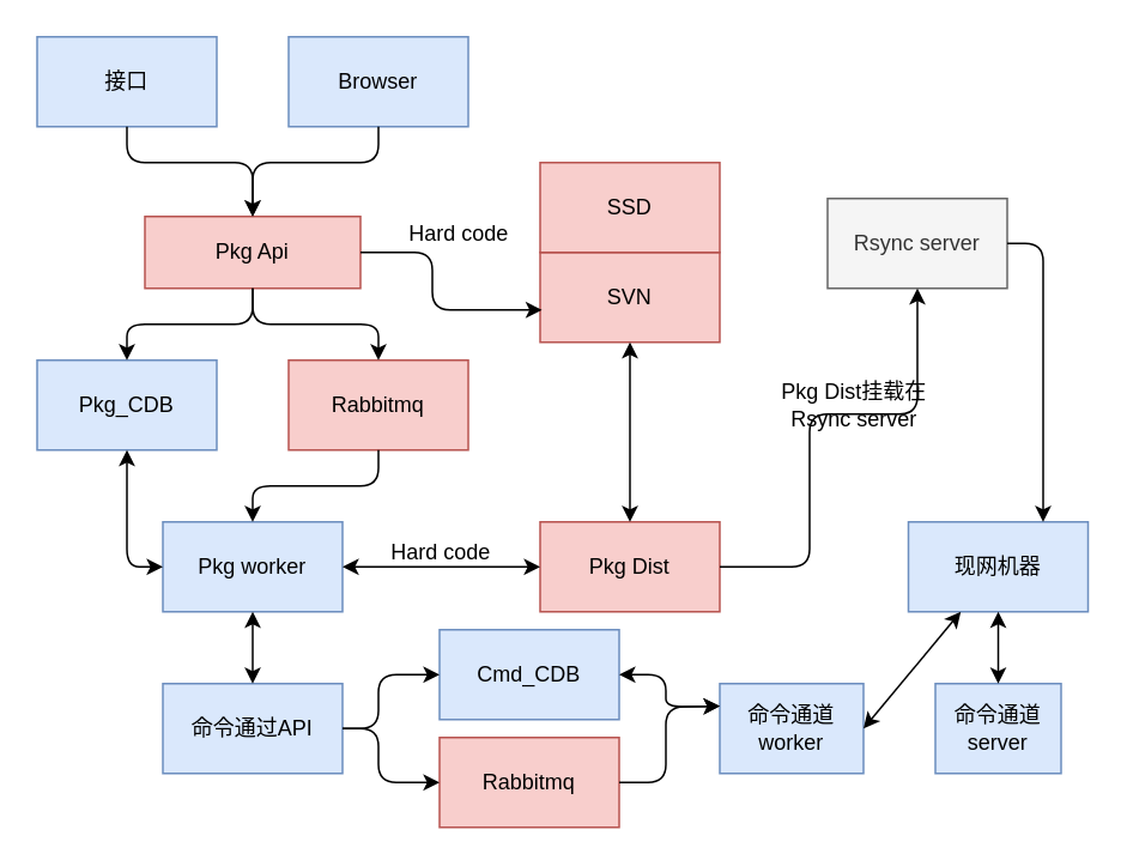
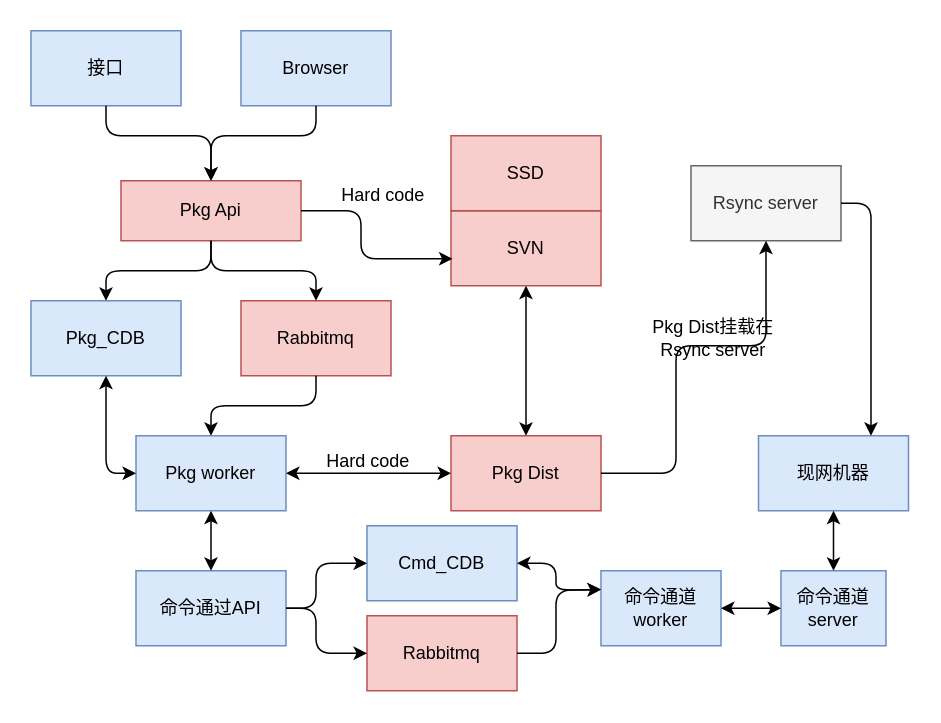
  <mxCell id="0" />
  <mxCell id="1" parent="0" />
  <mxCell id="2" value="接口" style="rounded=0;whiteSpace=wrap;html=1;fillColor=#dae8fc;strokeColor=#6c8ebf;" vertex="1" parent="1"><mxGeometry x="20" y="20" width="100" height="50" as="geometry" /></mxCell>
  <mxCell id="3" value="Browser" style="rounded=0;whiteSpace=wrap;html=1;fillColor=#dae8fc;strokeColor=#6c8ebf;" vertex="1" parent="1"><mxGeometry x="160" y="20" width="100" height="50" as="geometry" /></mxCell>
  <mxCell id="4" value="Pkg Api" style="rounded=0;whiteSpace=wrap;html=1;fillColor=#f8cecc;strokeColor=#b85450;" vertex="1" parent="1"><mxGeometry x="80" y="120" width="120" height="40" as="geometry" /></mxCell>
  <mxCell id="5" value="Pkg_CDB" style="rounded=0;whiteSpace=wrap;html=1;fillColor=#dae8fc;strokeColor=#6c8ebf;" vertex="1" parent="1"><mxGeometry x="20" y="200" width="100" height="50" as="geometry" /></mxCell>
  <mxCell id="6" value="Rabbitmq" style="rounded=0;whiteSpace=wrap;html=1;fillColor=#f8cecc;strokeColor=#b85450;" vertex="1" parent="1"><mxGeometry x="160" y="200" width="100" height="50" as="geometry" /></mxCell>
  <mxCell id="7" value="Pkg worker" style="rounded=0;whiteSpace=wrap;html=1;fillColor=#dae8fc;strokeColor=#6c8ebf;" vertex="1" parent="1"><mxGeometry x="90" y="290" width="100" height="50" as="geometry" /></mxCell>
  <mxCell id="8" value="SVN" style="rounded=0;whiteSpace=wrap;html=1;fillColor=#f8cecc;strokeColor=#b85450;" vertex="1" parent="1"><mxGeometry x="300" y="140" width="100" height="50" as="geometry" /></mxCell>
  <mxCell id="9" value="SSD" style="rounded=0;whiteSpace=wrap;html=1;fillColor=#f8cecc;strokeColor=#b85450;" vertex="1" parent="1"><mxGeometry x="300" y="90" width="100" height="50" as="geometry" /></mxCell>
  <mxCell id="10" value="Pkg Dist" style="rounded=0;whiteSpace=wrap;html=1;fillColor=#f8cecc;strokeColor=#b85450;" vertex="1" parent="1"><mxGeometry x="300" y="290" width="100" height="50" as="geometry" /></mxCell>
  <mxCell id="11" value="Cmd_CDB" style="rounded=0;whiteSpace=wrap;html=1;fillColor=#dae8fc;strokeColor=#6c8ebf;" vertex="1" parent="1"><mxGeometry x="244" y="350" width="100" height="50" as="geometry" /></mxCell>
  <mxCell id="12" value="命令通过API" style="rounded=0;whiteSpace=wrap;html=1;fillColor=#dae8fc;strokeColor=#6c8ebf;" vertex="1" parent="1"><mxGeometry x="90" y="380" width="100" height="50" as="geometry" /></mxCell>
  <mxCell id="13" value="Rabbitmq" style="rounded=0;whiteSpace=wrap;html=1;fillColor=#f8cecc;strokeColor=#b85450;" vertex="1" parent="1"><mxGeometry x="244" y="410" width="100" height="50" as="geometry" /></mxCell>
  <mxCell id="14" value="命令通道worker" style="rounded=0;whiteSpace=wrap;html=1;fillColor=#dae8fc;strokeColor=#6c8ebf;" vertex="1" parent="1"><mxGeometry x="400" y="380" width="80" height="50" as="geometry" /></mxCell>
  <mxCell id="15" value="命令通道server" style="rounded=0;whiteSpace=wrap;html=1;fillColor=#dae8fc;strokeColor=#6c8ebf;" vertex="1" parent="1"><mxGeometry x="520" y="380" width="70" height="50" as="geometry" /></mxCell>
  <mxCell id="16" value="现网机器" style="rounded=0;whiteSpace=wrap;html=1;fillColor=#dae8fc;strokeColor=#6c8ebf;" vertex="1" parent="1"><mxGeometry x="505" y="290" width="100" height="50" as="geometry" /></mxCell>
  <mxCell id="17" value="Rsync server" style="rounded=0;whiteSpace=wrap;html=1;fillColor=#f5f5f5;strokeColor=#666666;fontColor=#333333;" vertex="1" parent="1"><mxGeometry x="460" y="110" width="100" height="50" as="geometry" /></mxCell>
  <mxCell id="18" value="" style="endArrow=classic;html=1;exitX=0.5;exitY=1;exitDx=0;exitDy=0;entryX=0.5;entryY=0;entryDx=0;entryDy=0;" edge="1" parent="1" source="2" target="4"><mxGeometry width="50" height="50" relative="1" as="geometry"><mxPoint x="300" y="280" as="sourcePoint" /><mxPoint x="350" y="230" as="targetPoint" /><Array as="points"><mxPoint x="70" y="90" /><mxPoint x="140" y="90" /></Array></mxGeometry></mxCell>
  <mxCell id="19" value="" style="endArrow=classic;html=1;exitX=0.5;exitY=1;exitDx=0;exitDy=0;" edge="1" parent="1" source="3"><mxGeometry width="50" height="50" relative="1" as="geometry"><mxPoint x="80" y="80" as="sourcePoint" /><mxPoint x="140" y="120" as="targetPoint" /><Array as="points"><mxPoint x="210" y="90" /><mxPoint x="140" y="90" /></Array></mxGeometry></mxCell>
  <mxCell id="20" value="" style="endArrow=classic;html=1;entryX=0.5;entryY=0;entryDx=0;entryDy=0;exitX=0.5;exitY=1;exitDx=0;exitDy=0;" edge="1" parent="1" source="4" target="6"><mxGeometry width="50" height="50" relative="1" as="geometry"><mxPoint x="300" y="280" as="sourcePoint" /><mxPoint x="350" y="230" as="targetPoint" /><Array as="points"><mxPoint x="140" y="180" /><mxPoint x="210" y="180" /></Array></mxGeometry></mxCell>
  <mxCell id="21" value="" style="endArrow=classic;html=1;exitX=0.5;exitY=1;exitDx=0;exitDy=0;entryX=0.5;entryY=0;entryDx=0;entryDy=0;" edge="1" parent="1" source="4" target="5"><mxGeometry width="50" height="50" relative="1" as="geometry"><mxPoint x="150" y="170" as="sourcePoint" /><mxPoint x="220" y="210" as="targetPoint" /><Array as="points"><mxPoint x="140" y="180" /><mxPoint x="70" y="180" /></Array></mxGeometry></mxCell>
  <mxCell id="22" value="" style="endArrow=classic;startArrow=classic;html=1;entryX=0.5;entryY=1;entryDx=0;entryDy=0;exitX=0;exitY=0.5;exitDx=0;exitDy=0;" edge="1" parent="1" source="7" target="5"><mxGeometry width="50" height="50" relative="1" as="geometry"><mxPoint x="40" y="310" as="sourcePoint" /><mxPoint x="90" y="260" as="targetPoint" /><Array as="points"><mxPoint x="70" y="315" /></Array></mxGeometry></mxCell>
  <mxCell id="23" value="" style="endArrow=classic;html=1;exitX=0.5;exitY=1;exitDx=0;exitDy=0;entryX=0.5;entryY=0;entryDx=0;entryDy=0;" edge="1" parent="1" source="6" target="7"><mxGeometry width="50" height="50" relative="1" as="geometry"><mxPoint x="210" y="330" as="sourcePoint" /><mxPoint x="260" y="280" as="targetPoint" /><Array as="points"><mxPoint x="210" y="270" /><mxPoint x="140" y="270" /></Array></mxGeometry></mxCell>
  <mxCell id="24" value="" style="endArrow=classic;startArrow=classic;html=1;entryX=0;entryY=0.5;entryDx=0;entryDy=0;exitX=1;exitY=0.5;exitDx=0;exitDy=0;" edge="1" parent="1" source="7" target="10"><mxGeometry width="50" height="50" relative="1" as="geometry"><mxPoint x="220" y="350" as="sourcePoint" /><mxPoint x="270" y="300" as="targetPoint" /></mxGeometry></mxCell>
  <mxCell id="25" value="" style="endArrow=classic;startArrow=classic;html=1;entryX=0.5;entryY=0;entryDx=0;entryDy=0;exitX=0.5;exitY=1;exitDx=0;exitDy=0;" edge="1" parent="1" source="7" target="12"><mxGeometry width="50" height="50" relative="1" as="geometry"><mxPoint x="300" y="280" as="sourcePoint" /><mxPoint x="350" y="230" as="targetPoint" /></mxGeometry></mxCell>
  <mxCell id="26" value="" style="endArrow=classic;html=1;exitX=1;exitY=0.5;exitDx=0;exitDy=0;entryX=0;entryY=0.5;entryDx=0;entryDy=0;" edge="1" parent="1" source="12" target="11"><mxGeometry width="50" height="50" relative="1" as="geometry"><mxPoint x="320" y="280" as="sourcePoint" /><mxPoint x="370" y="230" as="targetPoint" /><Array as="points"><mxPoint x="210" y="405" /><mxPoint x="210" y="375" /></Array></mxGeometry></mxCell>
  <mxCell id="27" value="" style="endArrow=classic;html=1;exitX=1;exitY=0.5;exitDx=0;exitDy=0;entryX=0;entryY=0.5;entryDx=0;entryDy=0;" edge="1" parent="1" source="12" target="13"><mxGeometry width="50" height="50" relative="1" as="geometry"><mxPoint x="200" y="415" as="sourcePoint" /><mxPoint x="254" y="385" as="targetPoint" /><Array as="points"><mxPoint x="210" y="405" /><mxPoint x="210" y="435" /></Array></mxGeometry></mxCell>
  <mxCell id="28" value="" style="endArrow=classic;html=1;exitX=1;exitY=0.5;exitDx=0;exitDy=0;entryX=0;entryY=0.25;entryDx=0;entryDy=0;" edge="1" parent="1" source="13" target="14"><mxGeometry width="50" height="50" relative="1" as="geometry"><mxPoint x="320" y="280" as="sourcePoint" /><mxPoint x="370" y="230" as="targetPoint" /><Array as="points"><mxPoint x="370" y="435" /><mxPoint x="370" y="393" /></Array></mxGeometry></mxCell>
  <mxCell id="29" value="" style="endArrow=classic;startArrow=classic;html=1;entryX=0;entryY=0.25;entryDx=0;entryDy=0;exitX=1;exitY=0.5;exitDx=0;exitDy=0;" edge="1" parent="1" source="11" target="14"><mxGeometry width="50" height="50" relative="1" as="geometry"><mxPoint x="320" y="280" as="sourcePoint" /><mxPoint x="370" y="230" as="targetPoint" /><Array as="points"><mxPoint x="370" y="375" /><mxPoint x="370" y="393" /></Array></mxGeometry></mxCell>
  <mxCell id="30" value="" style="endArrow=classic;startArrow=classic;html=1;entryX=0.5;entryY=1;entryDx=0;entryDy=0;exitX=0.5;exitY=0;exitDx=0;exitDy=0;" edge="1" parent="1" source="10" target="8"><mxGeometry width="50" height="50" relative="1" as="geometry"><mxPoint x="320" y="280" as="sourcePoint" /><mxPoint x="370" y="230" as="targetPoint" /></mxGeometry></mxCell>
  <mxCell id="31" value="" style="endArrow=classic;html=1;entryX=0.5;entryY=1;entryDx=0;entryDy=0;exitX=1;exitY=0.5;exitDx=0;exitDy=0;" edge="1" parent="1" source="10" target="17"><mxGeometry width="50" height="50" relative="1" as="geometry"><mxPoint x="320" y="280" as="sourcePoint" /><mxPoint x="370" y="230" as="targetPoint" /><Array as="points"><mxPoint x="450" y="315" /><mxPoint x="450" y="230" /><mxPoint x="510" y="230" /></Array></mxGeometry></mxCell>
  <mxCell id="32" value="" style="endArrow=classic;html=1;entryX=0.75;entryY=0;entryDx=0;entryDy=0;exitX=1;exitY=0.5;exitDx=0;exitDy=0;" edge="1" parent="1" source="17" target="16"><mxGeometry width="50" height="50" relative="1" as="geometry"><mxPoint x="580" y="140" as="sourcePoint" /><mxPoint x="370" y="230" as="targetPoint" /><Array as="points"><mxPoint x="580" y="135" /></Array></mxGeometry></mxCell>
  <mxCell id="33" value="" style="endArrow=classic;startArrow=classic;html=1;entryX=0.5;entryY=1;entryDx=0;entryDy=0;exitX=0.5;exitY=0;exitDx=0;exitDy=0;" edge="1" parent="1" source="15" target="16"><mxGeometry width="50" height="50" relative="1" as="geometry"><mxPoint x="320" y="280" as="sourcePoint" /><mxPoint x="370" y="230" as="targetPoint" /></mxGeometry></mxCell>
- <mxCell id="34" value="" style="endArrow=classic;startArrow=classic;html=1;exitX=1;exitY=0.5;exitDx=0;exitDy=0;" edge="1" parent="1" source="14" target="16"><mxGeometry width="50" height="50" relative="1" as="geometry"><mxPoint x="320" y="280" as="sourcePoint" /><mxPoint x="370" y="230" as="targetPoint" /></mxGeometry></mxCell>
+ <mxCell id="34" value="" style="endArrow=classic;startArrow=classic;html=1;entryX=0;entryY=0.5;entryDx=0;entryDy=0;exitX=1;exitY=0.5;exitDx=0;exitDy=0;" edge="1" parent="1" source="14" target="15"><mxGeometry width="50" height="50" relative="1" as="geometry"><mxPoint x="320" y="280" as="sourcePoint" /><mxPoint x="370" y="230" as="targetPoint" /></mxGeometry></mxCell>
  <mxCell id="35" value="Pkg Dist挂载在Rsync server" style="text;html=1;strokeColor=none;fillColor=none;align=center;verticalAlign=middle;whiteSpace=wrap;rounded=0;" vertex="1" parent="1"><mxGeometry x="420" y="215" width="110" height="20" as="geometry" /></mxCell>
  <mxCell id="36" value="Hard code" style="text;html=1;strokeColor=none;fillColor=none;align=center;verticalAlign=middle;whiteSpace=wrap;rounded=0;" vertex="1" parent="1"><mxGeometry x="190" y="297" width="110" height="20" as="geometry" /></mxCell>
  <mxCell id="37" value="Hard code" style="text;html=1;strokeColor=none;fillColor=none;align=center;verticalAlign=middle;whiteSpace=wrap;rounded=0;" vertex="1" parent="1"><mxGeometry x="200" y="120" width="110" height="20" as="geometry" /></mxCell>
  <mxCell id="38" value="" style="endArrow=classic;html=1;exitX=0;exitY=1;exitDx=0;exitDy=0;entryX=0.01;entryY=0.64;entryDx=0;entryDy=0;entryPerimeter=0;" edge="1" parent="1" source="37" target="8"><mxGeometry width="50" height="50" relative="1" as="geometry"><mxPoint x="320" y="280" as="sourcePoint" /><mxPoint x="370" y="230" as="targetPoint" /><Array as="points"><mxPoint x="240" y="140" /><mxPoint x="240" y="172" /></Array></mxGeometry></mxCell>
